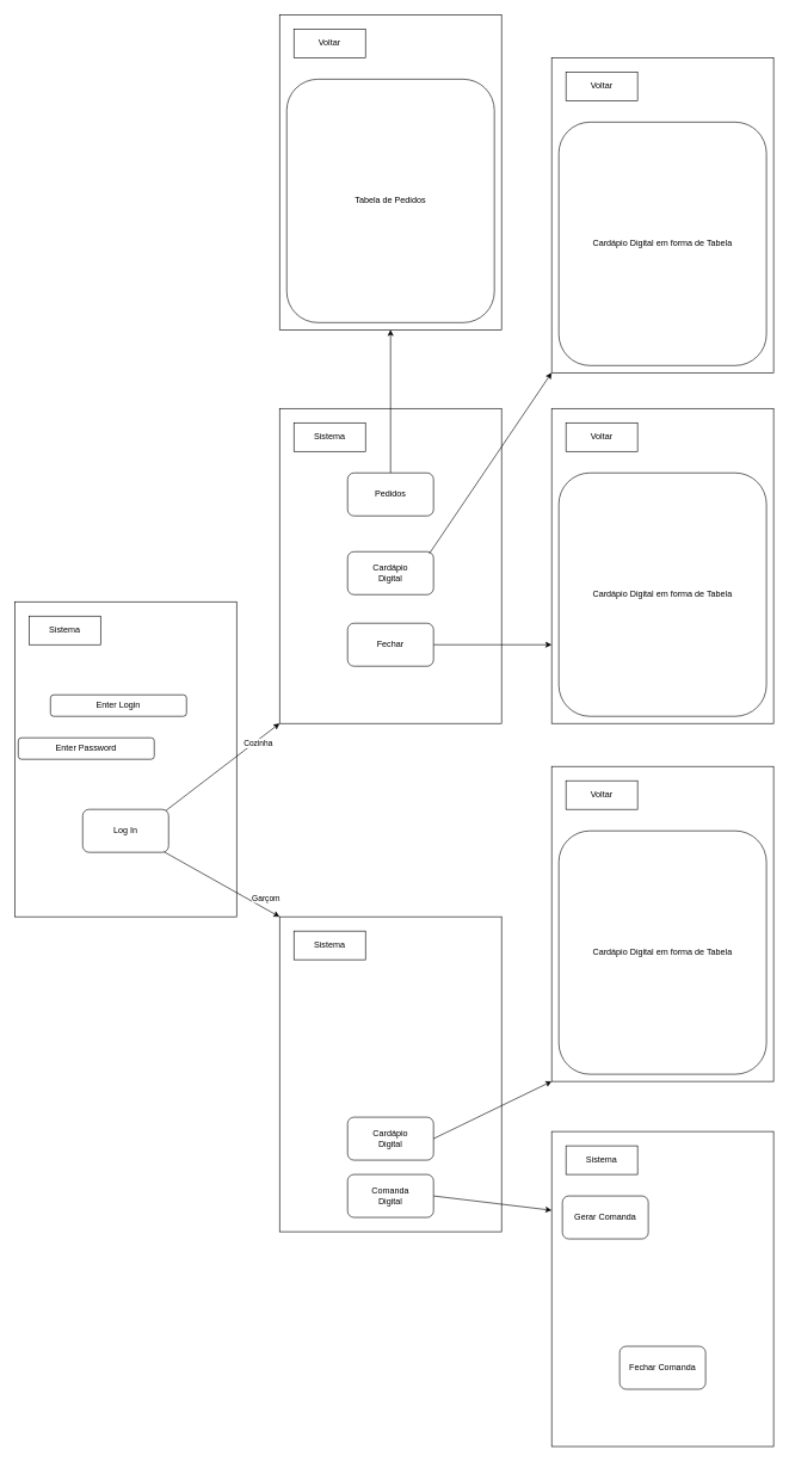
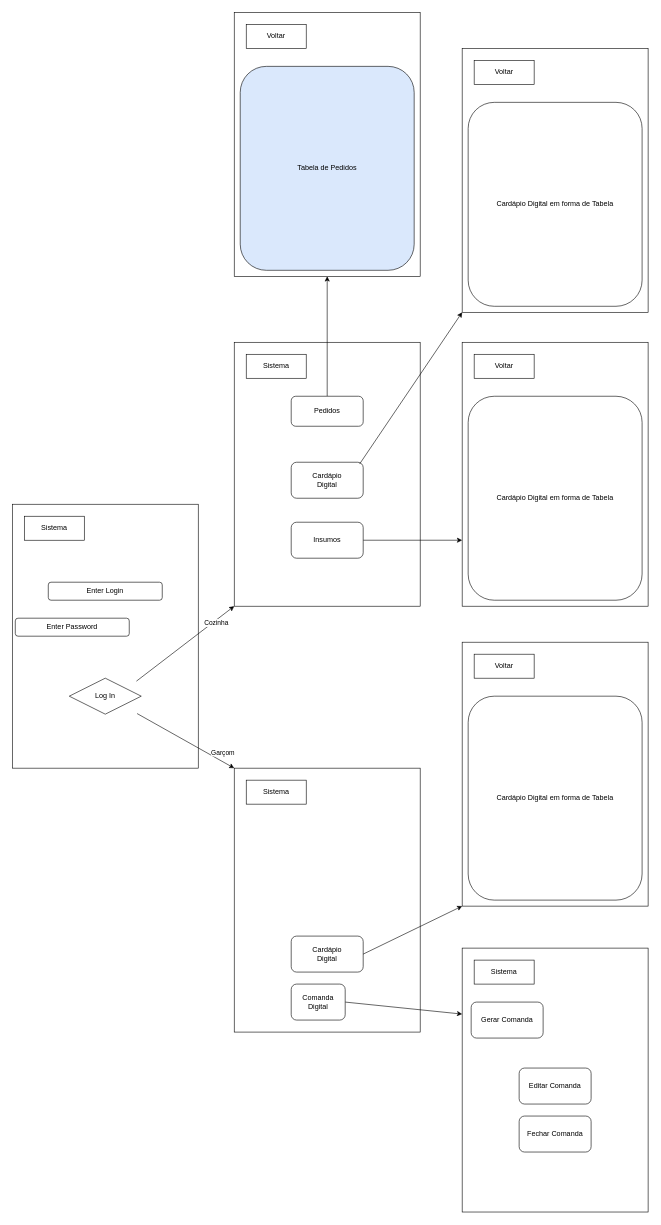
  <mxCell id="0" />
  <mxCell id="1" parent="0" />
  <mxCell id="2" value="" style="rounded=0;whiteSpace=wrap;html=1;" vertex="1" parent="1"><mxGeometry x="20" y="840" width="310" height="440" as="geometry" /></mxCell>
  <mxCell id="3" value="Sistema" style="rounded=0;whiteSpace=wrap;html=1;" vertex="1" parent="1"><mxGeometry x="40" y="860" width="100" height="40" as="geometry" /></mxCell>
- <mxCell id="4" value="Enter Login" style="rounded=1;whiteSpace=wrap;html=1;" vertex="1" parent="1"><mxGeometry x="70" y="970" width="190" height="30" as="geometry" /></mxCell>
+ <mxCell id="4" value="Enter Login" style="rounded=1;whiteSpace=wrap;html=1;" vertex="1" parent="1"><mxGeometry x="80" y="970" width="190" height="30" as="geometry" /></mxCell>
  <mxCell id="5" value="Enter Password" style="rounded=1;whiteSpace=wrap;html=1;" vertex="1" parent="1"><mxGeometry x="25" y="1030" width="190" height="30" as="geometry" /></mxCell>
  <mxCell id="6" style="rounded=0;orthogonalLoop=1;jettySize=auto;html=1;exitX=0.942;exitY=0.983;exitDx=0;exitDy=0;entryX=0;entryY=0;entryDx=0;entryDy=0;exitPerimeter=0;" edge="1" parent="1" source="10" target="11"><mxGeometry relative="1" as="geometry" /></mxCell>
  <mxCell id="7" value="Garçom" style="edgeLabel;html=1;align=center;verticalAlign=middle;resizable=0;points=[];" vertex="1" connectable="0" parent="6"><mxGeometry x="0.388" y="-1" relative="1" as="geometry"><mxPoint x="30" as="offset" /></mxGeometry></mxCell>
  <mxCell id="8" style="rounded=0;orthogonalLoop=1;jettySize=auto;html=1;exitX=0.933;exitY=0.083;exitDx=0;exitDy=0;entryX=0;entryY=1;entryDx=0;entryDy=0;exitPerimeter=0;" edge="1" parent="1" source="10" target="13"><mxGeometry relative="1" as="geometry" /></mxCell>
  <mxCell id="9" value="Cozinha" style="edgeLabel;html=1;align=center;verticalAlign=middle;resizable=0;points=[];" vertex="1" connectable="0" parent="8"><mxGeometry x="0.531" y="3" relative="1" as="geometry"><mxPoint x="10" as="offset" /></mxGeometry></mxCell>
- <mxCell id="10" value="Log In" style="rounded=1;whiteSpace=wrap;html=1;" vertex="1" parent="1"><mxGeometry x="115" y="1130" width="120" height="60" as="geometry" /></mxCell>
+ <mxCell id="10" value="Log In" style="rhombus;whiteSpace=wrap;html=1;" vertex="1" parent="1"><mxGeometry x="115" y="1130" width="120" height="60" as="geometry" /></mxCell>
  <mxCell id="11" value="" style="rounded=0;whiteSpace=wrap;html=1;" vertex="1" parent="1"><mxGeometry x="390" y="1280" width="310" height="440" as="geometry" /></mxCell>
  <mxCell id="12" value="Sistema" style="rounded=0;whiteSpace=wrap;html=1;" vertex="1" parent="1"><mxGeometry x="410" y="1300" width="100" height="40" as="geometry" /></mxCell>
  <mxCell id="13" value="" style="rounded=0;whiteSpace=wrap;html=1;" vertex="1" parent="1"><mxGeometry x="390" y="570" width="310" height="440" as="geometry" /></mxCell>
  <mxCell id="14" value="Sistema" style="rounded=0;whiteSpace=wrap;html=1;" vertex="1" parent="1"><mxGeometry x="410" y="590" width="100" height="40" as="geometry" /></mxCell>
  <mxCell id="15" value="Cardápio&lt;div&gt;Digital&lt;/div&gt;" style="rounded=1;whiteSpace=wrap;html=1;" vertex="1" parent="1"><mxGeometry x="485" width="120" height="60" as="geometry" y="770" /></mxCell>
  <mxCell id="16" value="Cardápio&lt;div&gt;Digital&lt;/div&gt;" style="rounded=1;whiteSpace=wrap;html=1;" vertex="1" parent="1"><mxGeometry x="485" y="1560" width="120" height="60" as="geometry" /></mxCell>
  <mxCell id="17" style="rounded=0;orthogonalLoop=1;jettySize=auto;html=1;exitX=1;exitY=0.5;exitDx=0;exitDy=0;entryX=0;entryY=0.25;entryDx=0;entryDy=0;" edge="1" parent="1" source="18" target="37"><mxGeometry relative="1" as="geometry" /></mxCell>
- <mxCell id="18" value="Comanda&lt;br&gt;Digital" style="rounded=1;whiteSpace=wrap;html=1;" vertex="1" parent="1"><mxGeometry x="485" y="1640" width="120" height="60" as="geometry" /></mxCell>
+ <mxCell id="18" value="Comanda&lt;br&gt;Digital" style="rounded=1;whiteSpace=wrap;html=1;" vertex="1" parent="1"><mxGeometry x="485" y="1640" width="90" height="60" as="geometry" /></mxCell>
  <mxCell id="19" style="edgeStyle=orthogonalEdgeStyle;rounded=0;orthogonalLoop=1;jettySize=auto;html=1;exitX=1;exitY=0.5;exitDx=0;exitDy=0;entryX=0;entryY=0.75;entryDx=0;entryDy=0;" edge="1" parent="1" source="20" target="30"><mxGeometry relative="1" as="geometry" /></mxCell>
- <mxCell id="20" value="Fechar" style="rounded=1;whiteSpace=wrap;html=1;" vertex="1" parent="1"><mxGeometry x="485" y="870" width="120" height="60" as="geometry" /></mxCell>
+ <mxCell id="20" value="Insumos" style="rounded=1;whiteSpace=wrap;html=1;" vertex="1" parent="1"><mxGeometry x="485" y="870" width="120" height="60" as="geometry" /></mxCell>
  <mxCell id="21" style="edgeStyle=orthogonalEdgeStyle;rounded=0;orthogonalLoop=1;jettySize=auto;html=1;exitX=0.5;exitY=0;exitDx=0;exitDy=0;entryX=0.5;entryY=1;entryDx=0;entryDy=0;" edge="1" parent="1" source="23" target="24"><mxGeometry relative="1" as="geometry" /></mxCell>
  <mxCell id="22" style="rounded=0;orthogonalLoop=1;jettySize=auto;html=1;entryX=0;entryY=1;entryDx=0;entryDy=0;exitX=0.95;exitY=0.05;exitDx=0;exitDy=0;exitPerimeter=0;" edge="1" parent="1" source="15" target="27"><mxGeometry relative="1" as="geometry"><mxPoint x="850" y="650" as="sourcePoint" /></mxGeometry></mxCell>
- <mxCell id="23" value="Pedidos" style="rounded=1;whiteSpace=wrap;html=1;" vertex="1" parent="1"><mxGeometry x="485" y="660" width="120" height="60" as="geometry" /></mxCell>
+ <mxCell id="23" value="Pedidos" style="rounded=1;whiteSpace=wrap;html=1;" vertex="1" parent="1"><mxGeometry x="485" y="660" width="120" height="50" as="geometry" /></mxCell>
  <mxCell id="24" value="" style="rounded=0;whiteSpace=wrap;html=1;" vertex="1" parent="1"><mxGeometry x="390" y="20" width="310" height="440" as="geometry" /></mxCell>
  <mxCell id="25" value="Voltar" style="rounded=0;whiteSpace=wrap;html=1;" vertex="1" parent="1"><mxGeometry x="410" y="40" width="100" height="40" as="geometry" /></mxCell>
- <mxCell id="26" value="Tabela de Pedidos" style="rounded=1;whiteSpace=wrap;html=1;" vertex="1" parent="1"><mxGeometry x="400" y="110" width="290" height="340" as="geometry" /></mxCell>
+ <mxCell id="26" value="Tabela de Pedidos" style="rounded=1;whiteSpace=wrap;html=1;fillColor=#dae8fc;" vertex="1" parent="1"><mxGeometry x="400" y="110" width="290" height="340" as="geometry" /></mxCell>
  <mxCell id="27" value="" style="rounded=0;whiteSpace=wrap;html=1;" vertex="1" parent="1"><mxGeometry x="770" y="80" width="310" height="440" as="geometry" /></mxCell>
  <mxCell id="28" value="Voltar" style="rounded=0;whiteSpace=wrap;html=1;" vertex="1" parent="1"><mxGeometry x="790" y="100" width="100" height="40" as="geometry" /></mxCell>
  <mxCell id="29" value="Cardápio Digital em forma de Tabela" style="rounded=1;whiteSpace=wrap;html=1;" vertex="1" parent="1"><mxGeometry x="780" y="170" width="290" height="340" as="geometry" /></mxCell>
  <mxCell id="30" value="" style="rounded=0;whiteSpace=wrap;html=1;" vertex="1" parent="1"><mxGeometry x="770" y="570" width="310" height="440" as="geometry" /></mxCell>
  <mxCell id="31" value="Voltar" style="rounded=0;whiteSpace=wrap;html=1;" vertex="1" parent="1"><mxGeometry x="790" y="590" width="100" height="40" as="geometry" /></mxCell>
  <mxCell id="32" value="Cardápio Digital em forma de Tabela" style="rounded=1;whiteSpace=wrap;html=1;" vertex="1" parent="1"><mxGeometry x="780" y="660" width="290" height="340" as="geometry" /></mxCell>
  <mxCell id="33" value="" style="rounded=0;whiteSpace=wrap;html=1;" vertex="1" parent="1"><mxGeometry x="770" y="1070" width="310" height="440" as="geometry" /></mxCell>
  <mxCell id="34" value="Voltar" style="rounded=0;whiteSpace=wrap;html=1;" vertex="1" parent="1"><mxGeometry x="790" y="1090" width="100" height="40" as="geometry" /></mxCell>
  <mxCell id="35" value="Cardápio Digital em forma de Tabela" style="rounded=1;whiteSpace=wrap;html=1;" vertex="1" parent="1"><mxGeometry x="780" y="1160" width="290" height="340" as="geometry" /></mxCell>
  <mxCell id="36" style="rounded=0;orthogonalLoop=1;jettySize=auto;html=1;exitX=1;exitY=0.5;exitDx=0;exitDy=0;entryX=0;entryY=1;entryDx=0;entryDy=0;" edge="1" parent="1" source="16" target="33"><mxGeometry relative="1" as="geometry" /></mxCell>
  <mxCell id="37" value="" style="rounded=0;whiteSpace=wrap;html=1;" vertex="1" parent="1"><mxGeometry x="770" y="1580" width="310" height="440" as="geometry" /></mxCell>
  <mxCell id="38" value="Sistema" style="rounded=0;whiteSpace=wrap;html=1;" vertex="1" parent="1"><mxGeometry x="790" y="1600" width="100" height="40" as="geometry" /></mxCell>
- <mxCell id="40" value="Fechar Comanda" style="rounded=1;whiteSpace=wrap;html=1;" vertex="1" parent="1"><mxGeometry x="865" y="1880" width="120" height="60" as="geometry" /></mxCell>
+ <mxCell id="39" value="Editar Comanda" style="rounded=1;whiteSpace=wrap;html=1;" vertex="1" parent="1"><mxGeometry x="865" y="1780" width="120" height="60" as="geometry" /></mxCell>
+ <mxCell id="40" value="Fechar Comanda" style="rounded=1;whiteSpace=wrap;html=1;" vertex="1" parent="1"><mxGeometry x="865" y="1860" width="120" height="60" as="geometry" /></mxCell>
  <mxCell id="41" value="Gerar Comanda" style="rounded=1;whiteSpace=wrap;html=1;" vertex="1" parent="1"><mxGeometry x="785" y="1670" width="120" height="60" as="geometry" /></mxCell>
